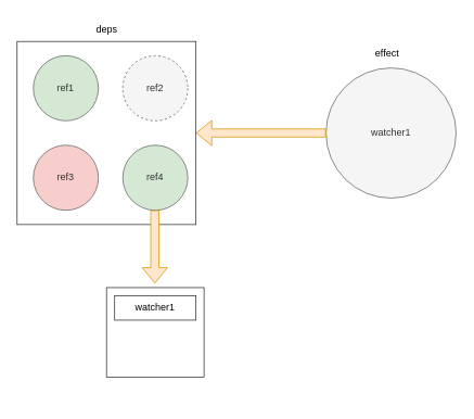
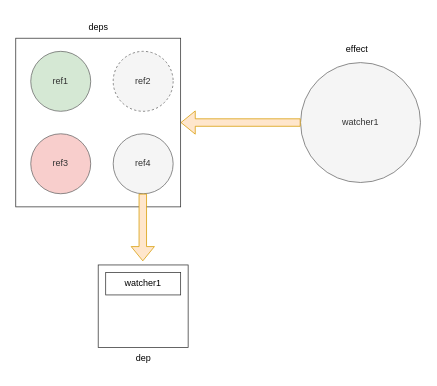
  <mxCell id="0" />
  <mxCell id="1" parent="0" />
  <mxCell id="2" value="ref1" style="ellipse;whiteSpace=wrap;html=1;aspect=fixed;fillColor=#d5e8d4;fontColor=#333333;strokeColor=#666666;" parent="1" vertex="1"><mxGeometry x="40" y="68" width="80" height="80" as="geometry" /></mxCell>
- <mxCell id="3" value="ref4" style="ellipse;whiteSpace=wrap;html=1;aspect=fixed;fillColor=#d5e8d4;fontColor=#333333;strokeColor=#666666;" parent="1" vertex="1"><mxGeometry x="150" y="178" width="80" height="80" as="geometry" /></mxCell>
+ <mxCell id="3" value="ref4" style="ellipse;whiteSpace=wrap;html=1;aspect=fixed;fillColor=#f5f5f5;fontColor=#333333;strokeColor=#666666;" parent="1" vertex="1"><mxGeometry x="150" y="178" width="80" height="80" as="geometry" /></mxCell>
  <mxCell id="4" value="ref3" style="ellipse;whiteSpace=wrap;html=1;aspect=fixed;fillColor=#f8cecc;fontColor=#333333;strokeColor=#666666;" parent="1" vertex="1"><mxGeometry x="40" y="178" width="80" height="80" as="geometry" /></mxCell>
  <mxCell id="5" value="ref2" style="ellipse;whiteSpace=wrap;html=1;aspect=fixed;fillColor=#f5f5f5;fontColor=#333333;strokeColor=#666666;dashed=1;" parent="1" vertex="1"><mxGeometry x="150" y="68" width="80" height="80" as="geometry" /></mxCell>
  <mxCell id="6" value="watcher1" style="ellipse;whiteSpace=wrap;html=1;aspect=fixed;fillColor=#f5f5f5;fontColor=#333333;strokeColor=#666666;" parent="1" vertex="1"><mxGeometry x="400" y="83" width="160" height="160" as="geometry" /></mxCell>
  <mxCell id="7" value="" style="shape=flexArrow;endArrow=classic;html=1;fillColor=#ffe6cc;strokeColor=#d79b00;exitX=0;exitY=0.5;exitDx=0;exitDy=0;entryX=1;entryY=0.5;entryDx=0;entryDy=0;" parent="1" edge="1" target="8" source="6"><mxGeometry width="50" height="50" relative="1" as="geometry"><mxPoint x="240" y="163" as="sourcePoint" /><mxPoint x="290" y="23" as="targetPoint" /></mxGeometry></mxCell>
  <mxCell id="8" value="" style="rounded=0;whiteSpace=wrap;html=1;fillColor=none;strokeColor=#333333;fontColor=#333333;" parent="1" vertex="1"><mxGeometry x="20" y="50.5" width="220" height="225" as="geometry" /></mxCell>
  <mxCell id="9" value="deps" style="text;html=1;align=center;verticalAlign=middle;resizable=0;points=[];autosize=1;fontColor=#000000;" parent="1" vertex="1"><mxGeometry x="105" y="20.5" width="50" height="30" as="geometry" /></mxCell>
  <mxCell id="10" value="effect" style="text;html=1;align=center;verticalAlign=middle;resizable=0;points=[];autosize=1;strokeColor=none;fillColor=none;fontColor=#000000;" parent="1" vertex="1"><mxGeometry x="450" y="50.5" width="50" height="30" as="geometry" /></mxCell>
  <mxCell id="11" value="" style="shape=flexArrow;endArrow=classic;html=1;fontColor=#000000;fillColor=#ffe6cc;strokeColor=#d79b00;" parent="1" edge="1"><mxGeometry width="50" height="50" relative="1" as="geometry"><mxPoint x="189.5" y="258" as="sourcePoint" /><mxPoint x="189.5" y="348" as="targetPoint" /></mxGeometry></mxCell>
  <mxCell id="12" value="" style="rounded=0;whiteSpace=wrap;html=1;strokeColor=#333333;fontColor=#000000;fillColor=none;" parent="1" vertex="1"><mxGeometry x="130" y="353" width="120" height="110" as="geometry" /></mxCell>
+ <mxCell id="13" value="dep" style="text;html=1;align=center;verticalAlign=middle;resizable=0;points=[];autosize=1;strokeColor=none;fillColor=none;fontColor=#000000;" parent="1" vertex="1"><mxGeometry x="170" y="463" width="40" height="30" as="geometry" /></mxCell>
  <mxCell id="14" value="watcher1" style="rounded=0;whiteSpace=wrap;html=1;strokeColor=#333333;fontColor=#000000;fillColor=none;" parent="1" vertex="1"><mxGeometry x="140" y="363" width="100" height="30" as="geometry" /></mxCell>
